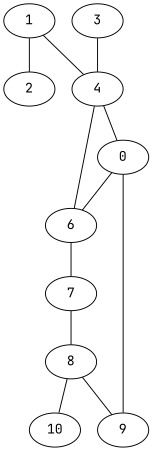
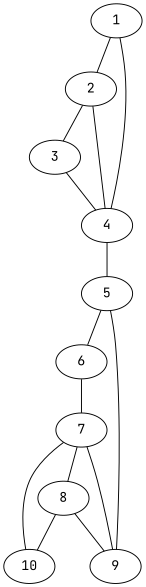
  graph {
    fontname="JetBrains Mono"
    node [fontname="JetBrains Mono"]
    edge [fontname="JetBrains Mono"]
    1
    2
    4
    3
-   5 [label=0]
+   5
    6
    7
    9
    8
    10
    1 -- 2
    1 -- 4
-   6 -- 4
+   2 -- 4
+   2 -- 3
    4 -- 5
    3 -- 4
    5 -- 6
    5 -- 9
    6 -- 7
+   7 -- 9
    7 -- 8
+   7 -- 10
    8 -- 9
    8 -- 10
  }
